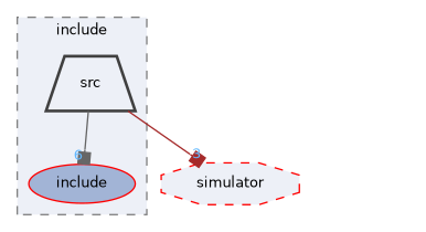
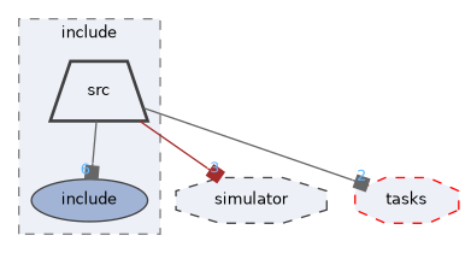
  digraph {
    compound=true
    node [color=grey25 fillcolor="#edf0f7" fontname=Helvetica fontsize=10 shape=octagon style="filled,dashed"]
    edge [arrowhead=box color=gray40 fontcolor=steelblue1 fontname=Helvetica fontsize=10 labeldistance=1.5 labelfontname=Helvetica labelfontsize=10]
-   n1 [color=red fillcolor="#a2b4d6" height=0.2 label=include shape=ellipse style=filled width=0.4]
+   n1 [fillcolor="#a2b4d6" height=0.2 label=include shape=ellipse style=filled width=0.4]
    n2 [height=0.2 label=src shape=trapezium style="filled,bold" width=0.4]
-   n3 [color=red height=0.2 label=simulator width=0.4]
+   n3 [height=0.2 label=simulator width=0.4]
+   n4 [color=red height=0.2 label=tasks width=0.4]
    subgraph cluster_1 {
      bgcolor="#edf0f7"
      fontname=Helvetica
      fontsize=10
      label=include
      pencolor=grey50
      style="filled,dashed"
      n1
      n2
    }
    n2 -> n1 [headlabel=6]
    n2 -> n3 [color=brown headlabel=3]
+   n2 -> n4 [headlabel=2]
  }
